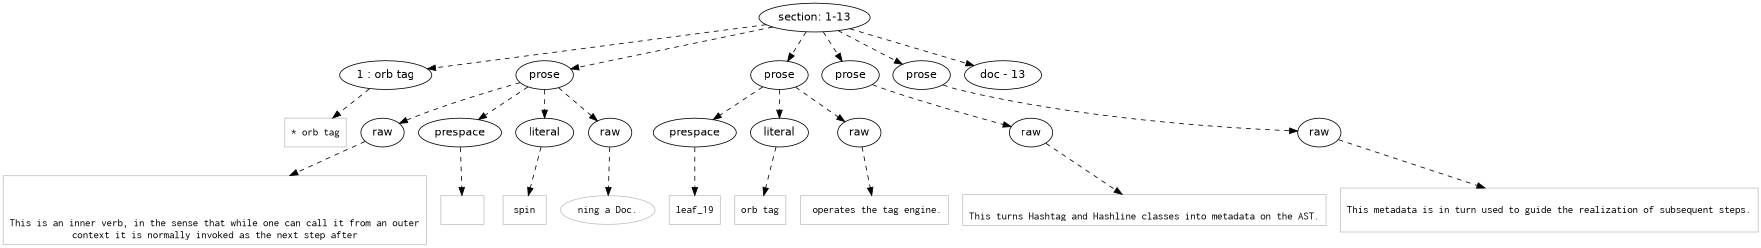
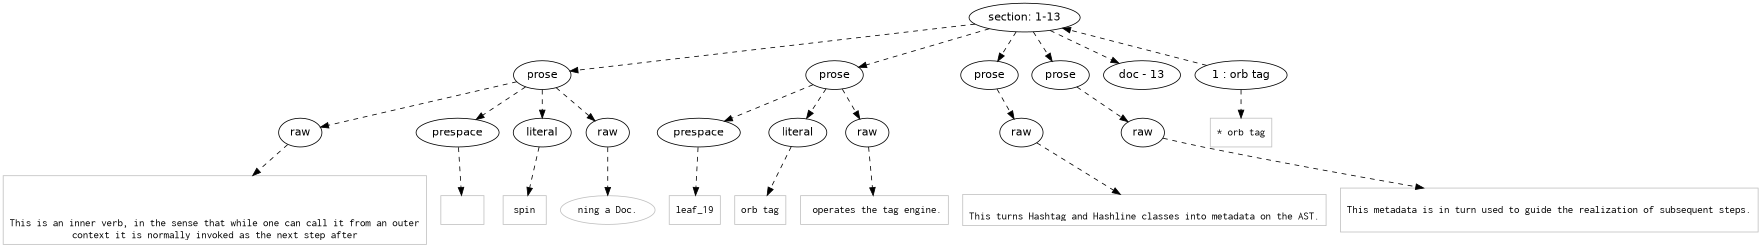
  digraph {
    node [fontname=Helvetica]
    edge [style=dashed]
    n1 [label="section: 1-13"]
    n2 [label="1 : orb tag"]
    n3 [label=prose]
    n4 [label=prose]
    n5 [label=prose]
    n6 [label=prose]
    n7 [label=raw]
    n8 [label=prespace]
    n9 [label=literal]
    n10 [label=raw]
    n11 [label=prespace]
    n12 [label=literal]
    n13 [label=raw]
    n14 [label=raw]
    n15 [label=raw]
    n16 [label="doc - 13"]
    n17 [color=Gray fontname=Inconsolata label="* orb tag" shape=rectangle]
    n18 [color=Gray fontname=Inconsolata label="\n\n\nThis is an inner verb, in the sense that while one can call it from an outer\ncontext it is normally invoked as the next step after" shape=rectangle]
    n19 [color=Gray fontname=Inconsolata label=" " shape=rectangle]
    n20 [color=Gray fontname=Inconsolata label=spin shape=rectangle]
    n21 [color=Gray fontname=Inconsolata label="ning a Doc.\n" shape=ellipse]
    leaf_19 [color=Gray fontname=Inconsolata shape=rectangle]
    n23 [color=Gray fontname=Inconsolata label="orb tag" shape=rectangle]
    n24 [color=Gray fontname=Inconsolata label=" operates the tag engine.\n" shape=rectangle]
    n25 [color=Gray fontname=Inconsolata label="\nThis turns Hashtag and Hashline classes into metadata on the AST.\n" shape=rectangle]
    n26 [color=Gray fontname=Inconsolata label="\nThis metadata is in turn used to guide the realization of subsequent steps.\n\n" shape=rectangle]
    subgraph sub_1 {
      rank=same
      n1
    }
    subgraph sub_2 {
      rank=same
      n2
      n3
      n4
      n5
      n6
    }
    subgraph sub_3 {
      rank=same
      n7
      n8
      n9
      n10
    }
    subgraph sub_4 {
      rank=same
      n11
      n12
      n13
    }
    subgraph sub_5 {
      rank=same
      n14
    }
    subgraph sub_6 {
      rank=same
      n15
    }
-   n1 -> n2
+   n2 -> n1
    n1 -> n3
    n1 -> n4
    n1 -> n5
    n1 -> n6
    n1 -> n16
    n2 -> n17
    n3 -> n7
    n3 -> n8
    n3 -> n9
    n3 -> n10
    n4 -> n11
    n4 -> n12
    n4 -> n13
    n5 -> n14
    n6 -> n15
    n7 -> n18
    n8 -> n19
    n9 -> n20
    n10 -> n21
    n11 -> leaf_19
    n12 -> n23
    n13 -> n24
    n14 -> n25
    n15 -> n26
  }
